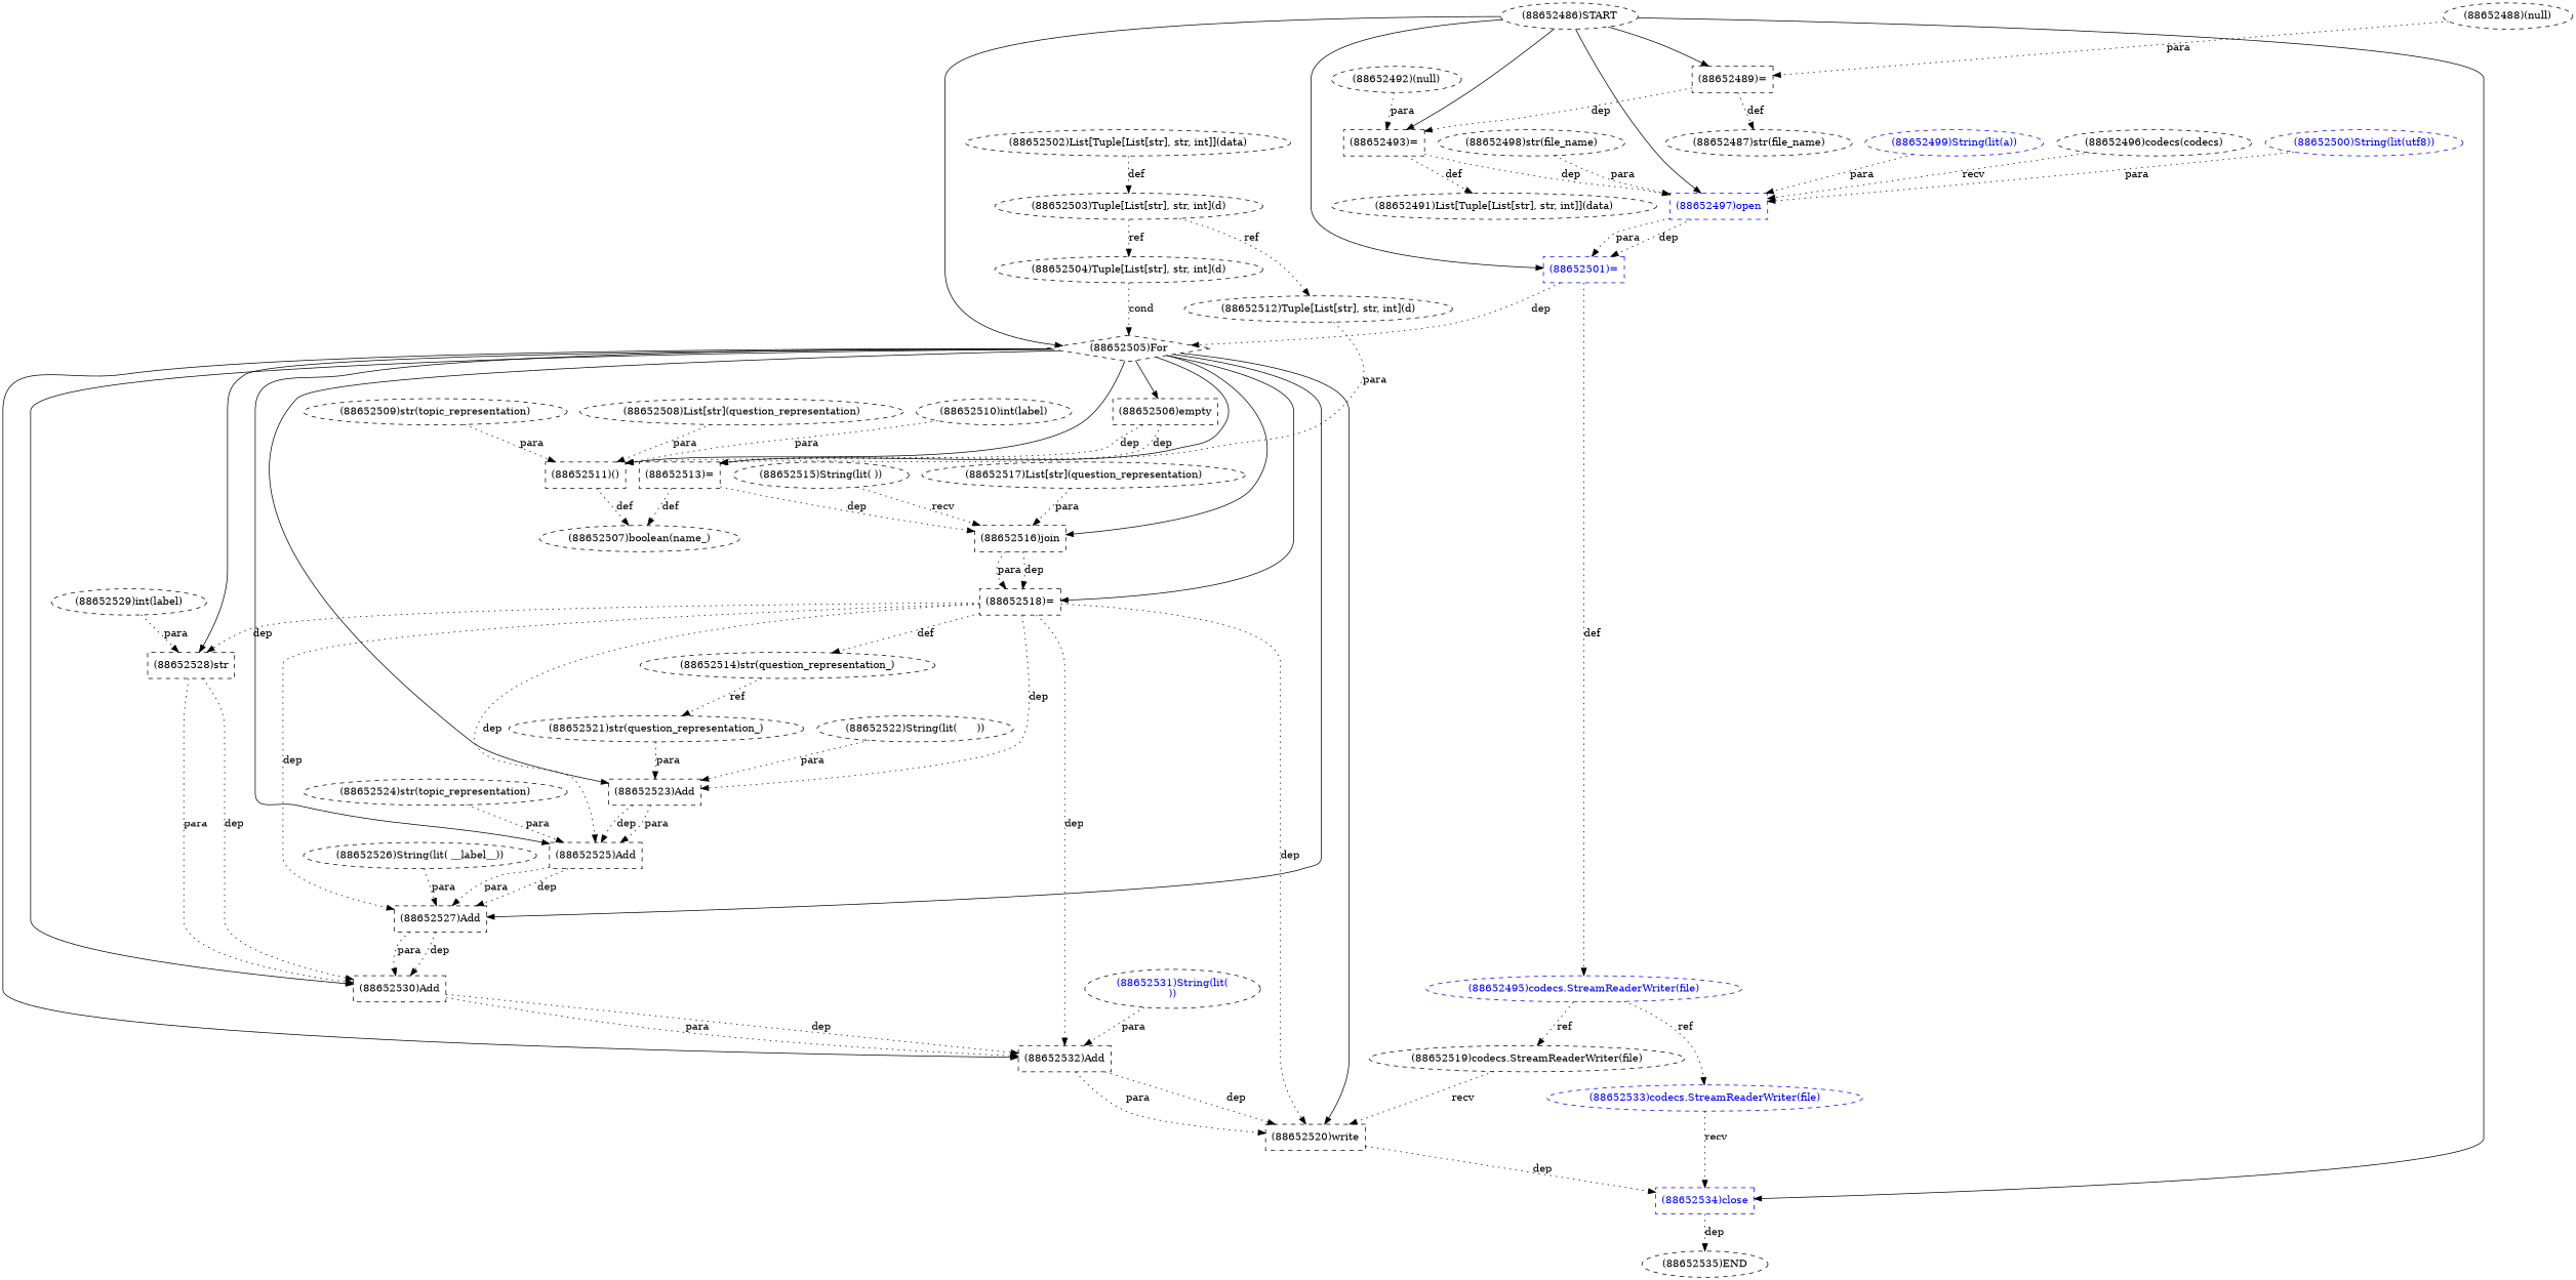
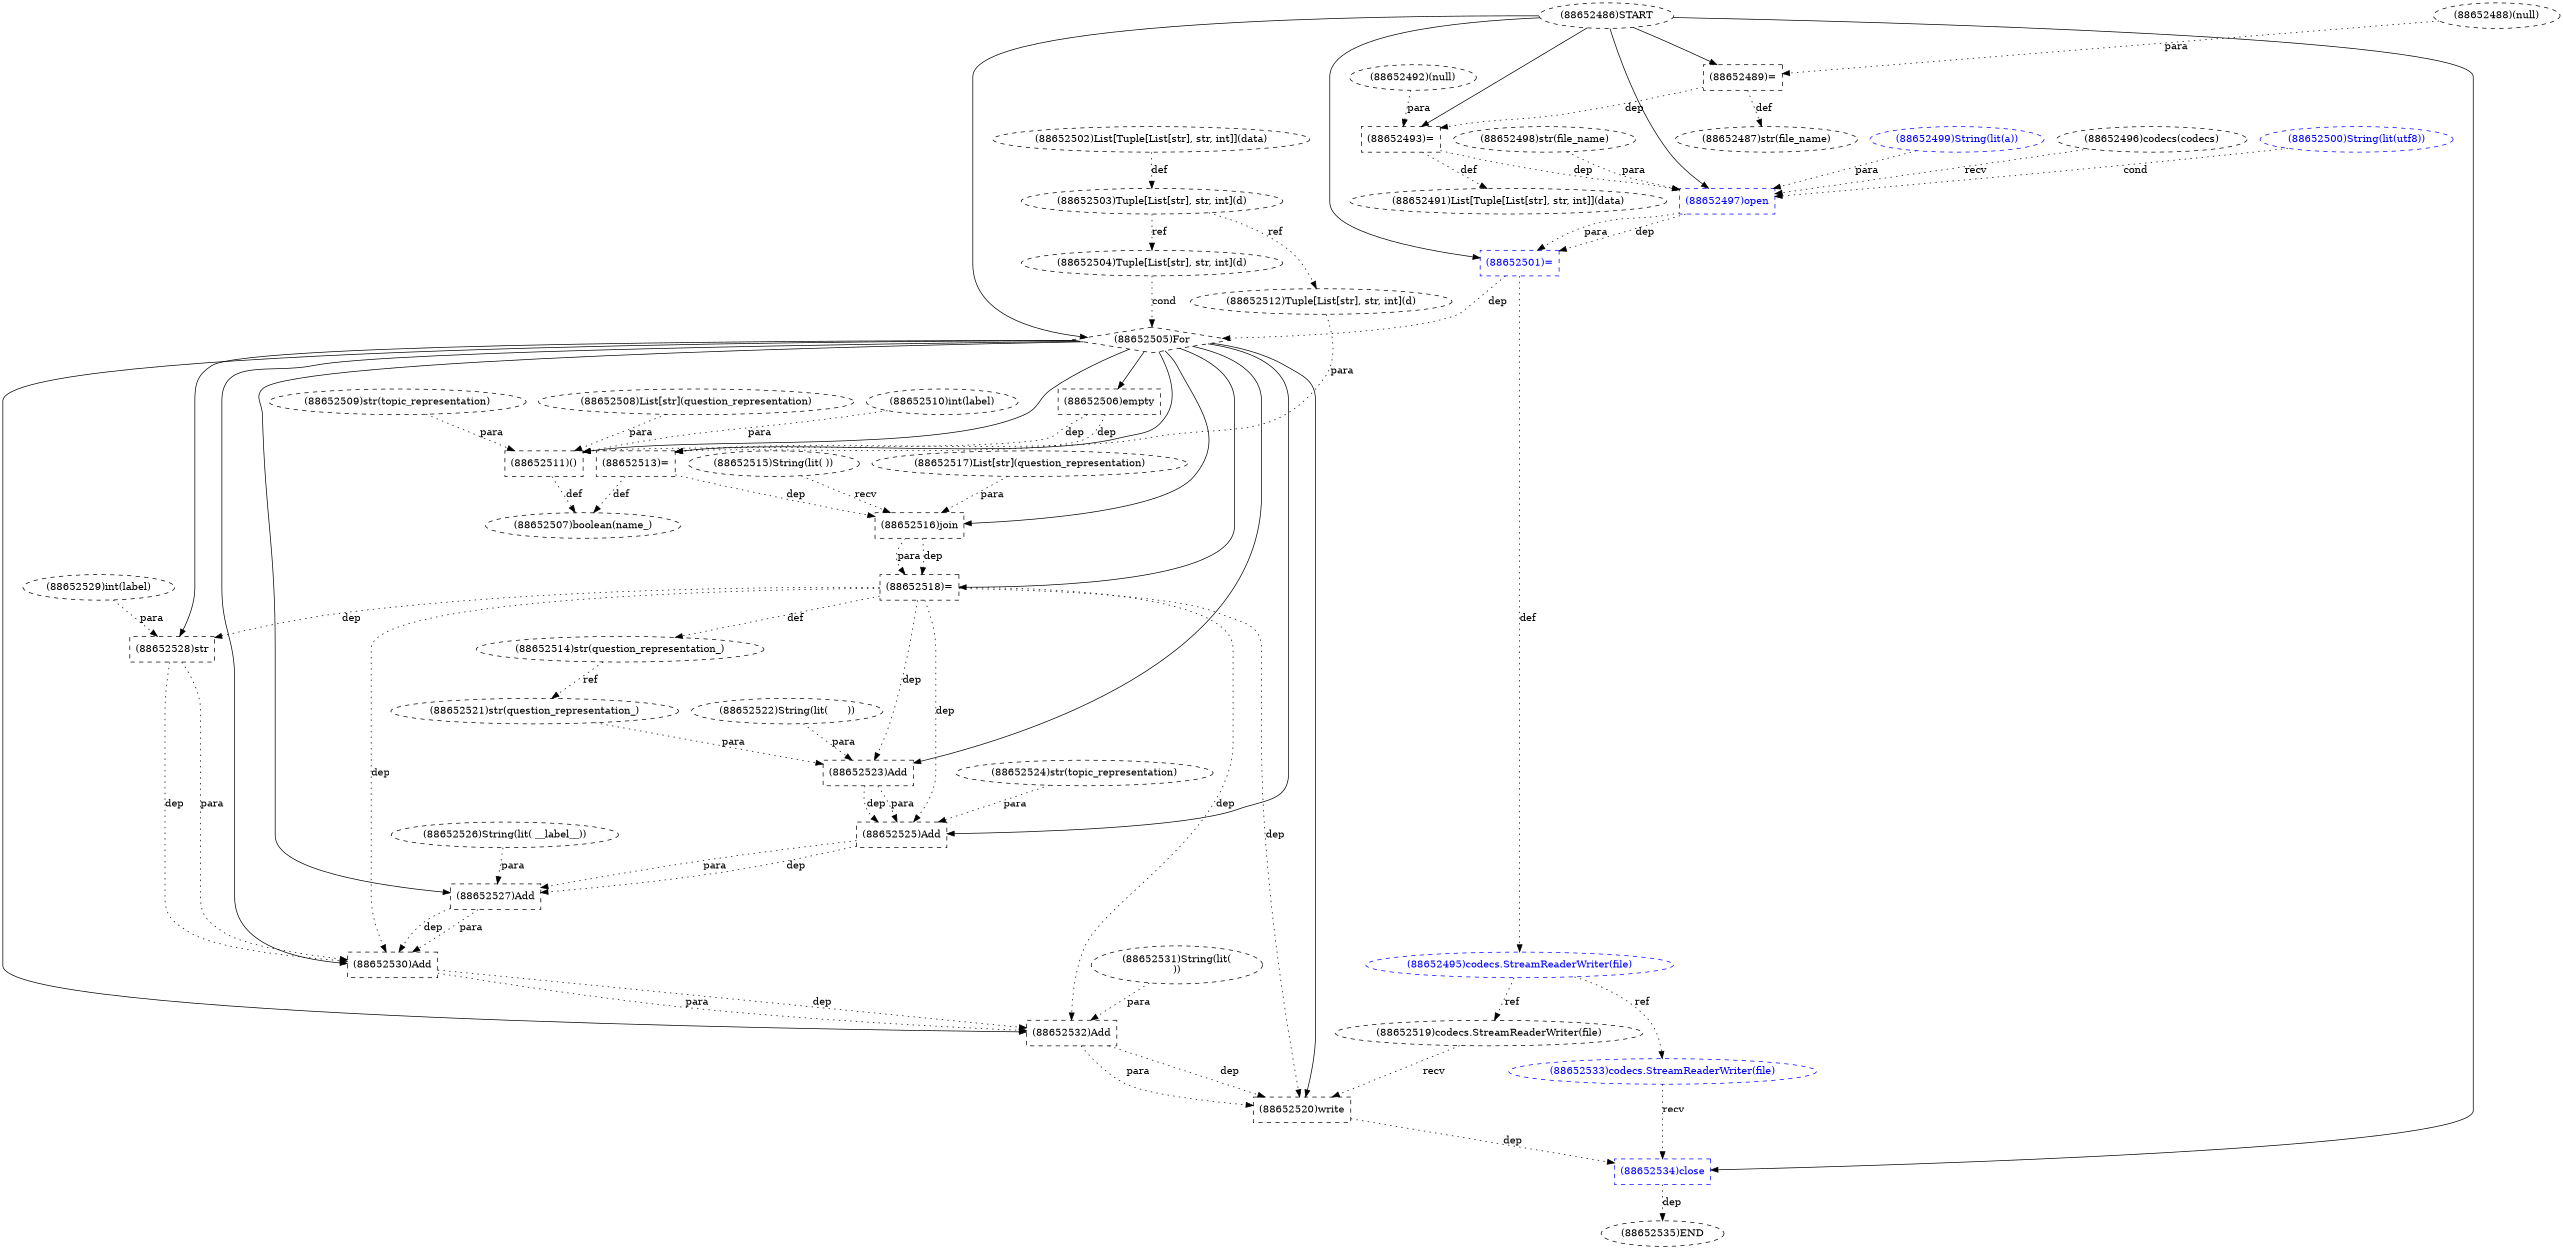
  digraph {
    node [shape=ellipse style=dashed]
    edge [style=dotted]
    n1 [label="(88652505)For" shape=diamond]
    n2 [label="(88652523)Add" shape=box]
    n3 [label="(88652518)=" shape=box]
    n4 [label="(88652511)()" shape=box]
    n5 [label="(88652527)Add" shape=box]
    n6 [label="(88652525)Add" shape=box]
    n7 [label="(88652528)str" shape=box]
    n8 [label="(88652506)empty" shape=box]
    n9 [label="(88652532)Add" shape=box]
    n10 [label="(88652516)join" shape=box]
    n11 [label="(88652513)=" shape=box]
    n12 [label="(88652530)Add" shape=box]
    n13 [label="(88652520)write" shape=box]
    n14 [label="(88652514)str(question_representation_)"]
    n15 [label="(88652507)boolean(name_)"]
    n16 [color=blue fontcolor=blue label="(88652534)close" shape=box]
    n17 [label="(88652529)int(label)"]
    n18 [label="(88652492)(null)"]
    n19 [label="(88652493)=" shape=box]
    n20 [label="(88652491)List[Tuple[List[str], str, int]](data)"]
    n21 [color=blue fontcolor=blue label="(88652497)open" shape=box]
    n22 [label="(88652521)str(question_representation_)"]
    n23 [label="(88652526)String(lit( __label__))"]
    n24 [label="(88652489)=" shape=box]
    n25 [label="(88652487)str(file_name)"]
    n26 [label="(88652522)String(lit(	))"]
    n27 [label="(88652535)END" shape=""]
    n28 [color=blue fontcolor=blue label="(88652501)=" shape=box]
    n29 [color=blue fontcolor=blue label="(88652495)codecs.StreamReaderWriter(file)"]
    n30 [color=blue fontcolor=blue label="(88652533)codecs.StreamReaderWriter(file)"]
    n31 [label="(88652519)codecs.StreamReaderWriter(file)"]
    n32 [label="(88652512)Tuple[List[str], str, int](d)"]
    n33 [label="(88652504)Tuple[List[str], str, int](d)"]
    n34 [label="(88652509)str(topic_representation)"]
    n35 [label="(88652486)START" shape=""]
    n36 [label="(88652515)String(lit( ))"]
    n37 [label="(88652508)List[str](question_representation)"]
    n38 [label="(88652524)str(topic_representation)"]
    n39 [label="(88652503)Tuple[List[str], str, int](d)"]
    n40 [color=blue fontcolor=blue label="(88652500)String(lit(utf8))"]
    n41 [label="(88652510)int(label)"]
-   n42 [label="(88652531)String(lit(\n))" fontcolor=blue]
+   n42 [label="(88652531)String(lit(\n))"]
    n43 [label="(88652517)List[str](question_representation)"]
    n44 [label="(88652502)List[Tuple[List[str], str, int]](data)"]
    n45 [label="(88652498)str(file_name)"]
    n46 [color=blue fontcolor=blue label="(88652499)String(lit(a))"]
    n47 [label="(88652488)(null)"]
    n48 [label="(88652496)codecs(codecs)"]
    n1 -> n2 [style=solid]
    n1 -> n3 [style=solid]
    n1 -> n4 [style=solid]
    n1 -> n5 [style=solid]
    n1 -> n6 [style=solid]
    n1 -> n7 [style=solid]
    n1 -> n8 [style=solid]
    n1 -> n9 [style=solid]
    n1 -> n10 [style=solid]
    n1 -> n11 [style=solid]
    n1 -> n12 [style=solid]
    n1 -> n13 [style=solid]
    n2 -> n6 [label=dep]
    n2 -> n6 [label=para]
    n3 -> n2 [label=dep]
-   n3 -> n5 [label=dep]
+   n3 -> n12 [label=dep]
    n3 -> n6 [label=dep]
    n3 -> n7 [label=dep]
    n3 -> n9 [label=dep]
    n3 -> n13 [label=dep]
    n3 -> n14 [label=def]
    n4 -> n15 [label=def]
    n5 -> n12 [label=dep]
    n5 -> n12 [label=para]
    n6 -> n5 [label=dep]
    n6 -> n5 [label=para]
    n7 -> n12 [label=dep]
    n7 -> n12 [label=para]
    n8 -> n4 [label=dep]
    n8 -> n11 [label=dep]
    n9 -> n13 [label=dep]
    n9 -> n13 [label=para]
    n10 -> n3 [label=dep]
    n10 -> n3 [label=para]
    n11 -> n10 [label=dep]
    n11 -> n15 [label=def]
    n12 -> n9 [label=dep]
    n12 -> n9 [label=para]
    n13 -> n16 [label=dep]
    n14 -> n22 [label=ref]
    n16 -> n27 [label=dep]
    n17 -> n7 [label=para]
    n18 -> n19 [label=para]
    n19 -> n20 [label=def]
    n19 -> n21 [label=dep]
    n21 -> n28 [label=dep]
    n21 -> n28 [label=para]
    n22 -> n2 [label=para]
    n23 -> n5 [label=para]
    n24 -> n19 [label=dep]
    n24 -> n25 [label=def]
    n26 -> n2 [label=para]
    n28 -> n1 [label=dep]
    n28 -> n29 [label=def]
    n29 -> n30 [label=ref]
    n29 -> n31 [label=ref]
    n30 -> n16 [label=recv]
    n31 -> n13 [label=recv]
    n32 -> n11 [label=para]
    n33 -> n1 [label=cond]
    n34 -> n4 [label=para]
    n35 -> n1 [style=solid]
    n35 -> n16 [style=solid]
    n35 -> n19 [style=solid]
    n35 -> n21 [style=solid]
    n35 -> n24 [style=solid]
    n35 -> n28 [style=solid]
    n36 -> n10 [label=recv]
    n37 -> n4 [label=para]
    n38 -> n6 [label=para]
    n39 -> n32 [label=ref]
    n39 -> n33 [label=ref]
-   n40 -> n21 [label=para]
+   n40 -> n21 [label=cond]
    n41 -> n4 [label=para]
    n42 -> n9 [label=para]
    n43 -> n10 [label=para]
    n44 -> n39 [label=def]
    n45 -> n21 [label=para]
    n46 -> n21 [label=para]
    n47 -> n24 [label=para]
    n48 -> n21 [label=recv]
  }
